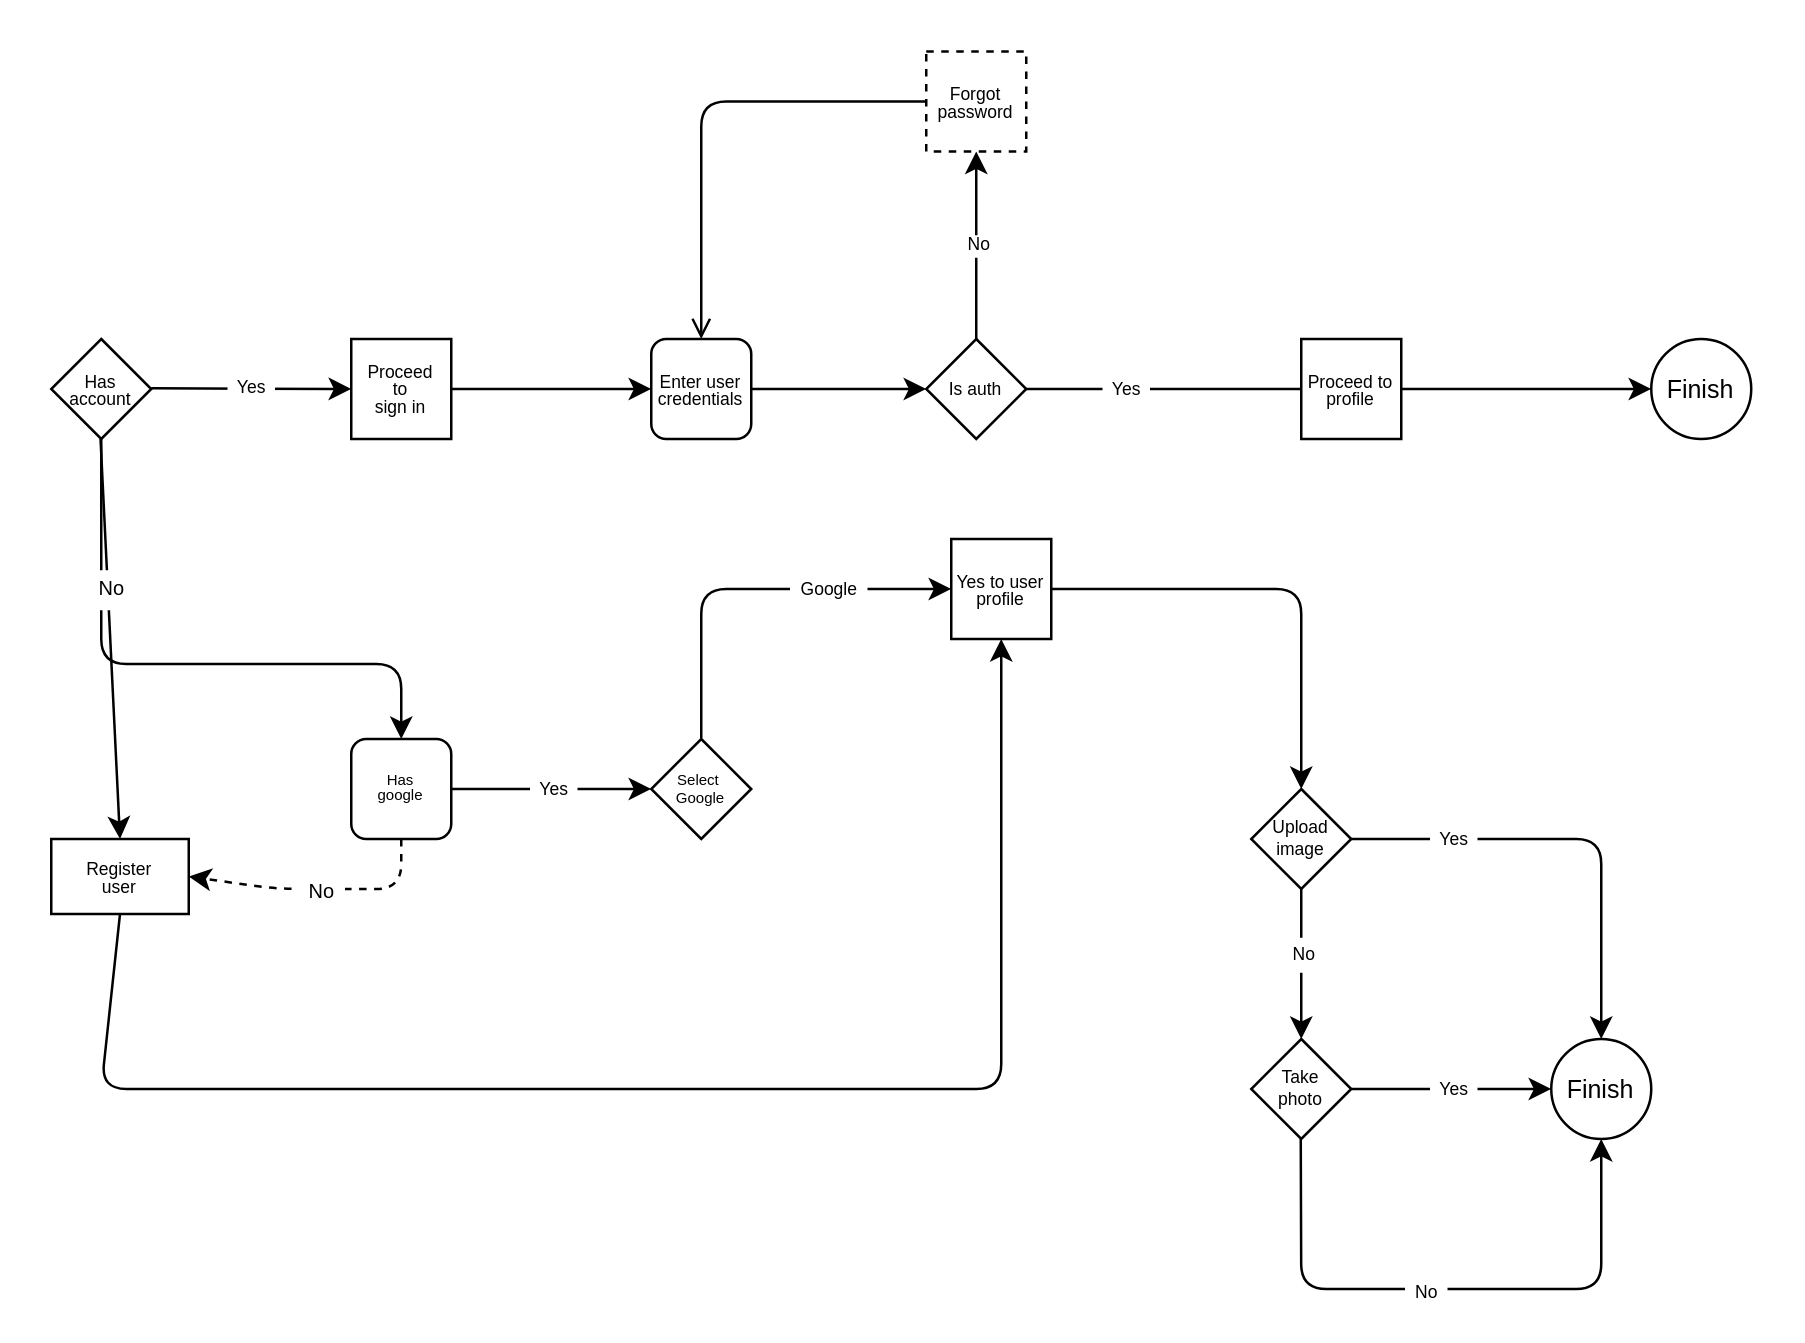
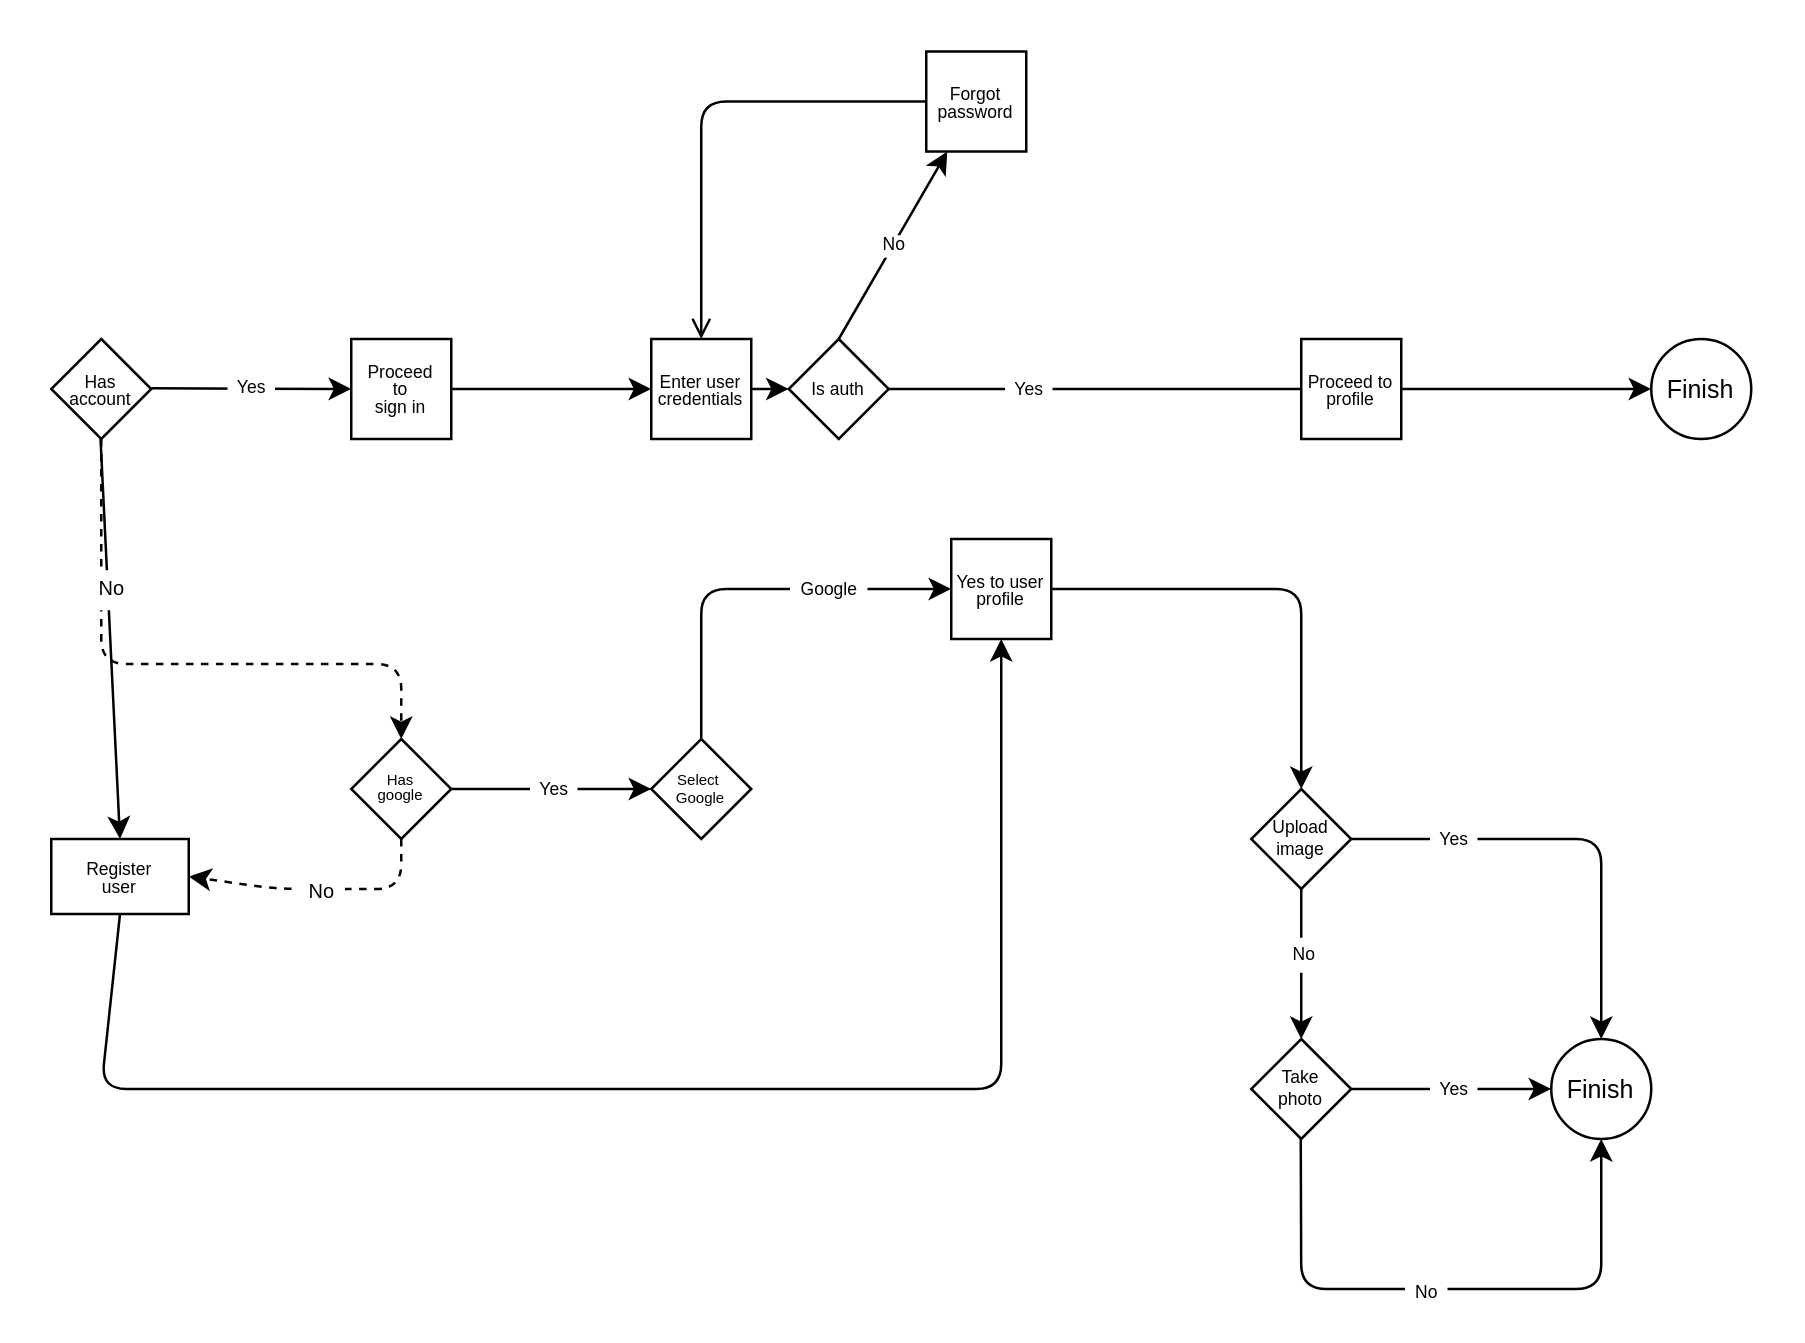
  <mxCell id="0" />
  <mxCell id="1" parent="0" />
- <mxCell id="2" style="edgeStyle=none;html=1;fontSize=8;entryX=0.5;entryY=0;entryDx=0;entryDy=0;" edge="1" parent="1" source="3" target="13"><mxGeometry relative="1" as="geometry"><mxPoint x="170" y="235" as="targetPoint" /><Array as="points"><mxPoint x="40" y="265" /><mxPoint x="160" y="265" /></Array></mxGeometry></mxCell>
+ <mxCell id="2" style="edgeStyle=none;html=1;fontSize=8;entryX=0.5;entryY=0;entryDx=0;entryDy=0;dashed=1;" edge="1" parent="1" source="3" target="13"><mxGeometry relative="1" as="geometry"><mxPoint x="170" y="235" as="targetPoint" /><Array as="points"><mxPoint x="40" y="265" /><mxPoint x="160" y="265" /></Array></mxGeometry></mxCell>
  <mxCell id="3" value="&lt;p style=&quot;line-height: 100%; font-size: 7px;&quot;&gt;&lt;font style=&quot;font-size: 7px;&quot;&gt;Has&lt;br&gt;account&lt;/font&gt;&lt;/p&gt;" style="rhombus;whiteSpace=wrap;html=1;" vertex="1" parent="1"><mxGeometry x="20" y="135" width="40" height="40" as="geometry" /></mxCell>
  <mxCell id="4" value="" style="edgeStyle=none;html=1;fontSize=8;startArrow=none;" edge="1" parent="1" source="42" target="6"><mxGeometry relative="1" as="geometry" /></mxCell>
  <mxCell id="5" value="&lt;p style=&quot;line-height: 100%;&quot;&gt;Proceed&lt;br&gt;to&lt;br&gt;sign in&lt;/p&gt;" style="whiteSpace=wrap;html=1;aspect=fixed;fontSize=7;" vertex="1" parent="1"><mxGeometry x="140" y="135" width="40" height="40" as="geometry" /></mxCell>
  <mxCell id="6" value="&lt;font style=&quot;font-size: 10px;&quot;&gt;Finish&lt;/font&gt;" style="ellipse;whiteSpace=wrap;html=1;aspect=fixed;fontSize=7;" vertex="1" parent="1"><mxGeometry x="660" y="135" width="40" height="40" as="geometry" /></mxCell>
  <mxCell id="7" value="" style="endArrow=classic;html=1;fontSize=8;" edge="1" parent="1"><mxGeometry relative="1" as="geometry"><mxPoint x="60" y="154.71" as="sourcePoint" /><mxPoint x="140" y="155" as="targetPoint" /></mxGeometry></mxCell>
  <mxCell id="8" value="&amp;nbsp; Yes&amp;nbsp;&amp;nbsp;" style="edgeLabel;resizable=0;html=1;align=center;verticalAlign=middle;fontSize=7;" connectable="0" vertex="1" parent="7"><mxGeometry relative="1" as="geometry" /></mxCell>
  <mxCell id="9" value="" style="edgeStyle=none;html=1;fontSize=8;exitX=0.5;exitY=1;exitDx=0;exitDy=0;entryX=0.5;entryY=1;entryDx=0;entryDy=0;" edge="1" parent="1" source="10" target="18"><mxGeometry relative="1" as="geometry"><Array as="points"><mxPoint x="40" y="435" /><mxPoint x="400" y="435" /></Array><mxPoint x="140" y="435" as="targetPoint" /></mxGeometry></mxCell>
  <mxCell id="10" value="&lt;p style=&quot;line-height: 100%; font-size: 7px;&quot;&gt;Register&lt;br&gt;user&lt;/p&gt;" style="whiteSpace=wrap;html=1;aspect=fixed;fontSize=8;" vertex="1" parent="1"><mxGeometry x="20" y="335" width="55" height="30" as="geometry" /></mxCell>
  <mxCell id="11" value="" style="endArrow=classic;html=1;fontSize=8;entryX=0.5;entryY=0;entryDx=0;entryDy=0;" edge="1" parent="1" target="10"><mxGeometry relative="1" as="geometry"><mxPoint x="39.71" y="175" as="sourcePoint" /><mxPoint x="39.71" y="235" as="targetPoint" /><Array as="points" /></mxGeometry></mxCell>
  <mxCell id="12" value="&lt;p style=&quot;line-height: 0%;&quot;&gt;&amp;nbsp;No&amp;nbsp;&lt;/p&gt;" style="edgeLabel;resizable=0;html=1;align=center;verticalAlign=middle;fontSize=8;spacingLeft=7;spacingRight=7;" connectable="0" vertex="1" parent="11"><mxGeometry relative="1" as="geometry"><mxPoint y="-20" as="offset" /></mxGeometry></mxCell>
- <mxCell id="13" value="&lt;p style=&quot;line-height: 90%; font-size: 6px;&quot;&gt;Has&lt;br&gt;google&lt;/p&gt;" style="whiteSpace=wrap;html=1;fontSize=8;rounded=1;" vertex="1" parent="1"><mxGeometry x="140" y="295" width="40" height="40" as="geometry" /></mxCell>
+ <mxCell id="13" value="&lt;p style=&quot;line-height: 90%; font-size: 6px;&quot;&gt;Has&lt;br&gt;google&lt;/p&gt;" style="rhombus;whiteSpace=wrap;html=1;fontSize=8;" vertex="1" parent="1"><mxGeometry x="140" y="295" width="40" height="40" as="geometry" /></mxCell>
  <mxCell id="14" value="&lt;p style=&quot;line-height: 10%; font-size: 6px;&quot;&gt;Select&amp;nbsp;&lt;/p&gt;&lt;p style=&quot;line-height: 10%; font-size: 6px;&quot;&gt;Google&lt;/p&gt;" style="rhombus;whiteSpace=wrap;html=1;fontSize=7;" vertex="1" parent="1"><mxGeometry x="260" y="295" width="40" height="40" as="geometry" /></mxCell>
  <mxCell id="15" value="" style="endArrow=classic;html=1;fontSize=6;entryX=0;entryY=0.5;entryDx=0;entryDy=0;exitX=1;exitY=0.5;exitDx=0;exitDy=0;" edge="1" parent="1" source="13" target="14"><mxGeometry relative="1" as="geometry"><mxPoint x="60" y="434.8" as="sourcePoint" /><mxPoint x="160" y="434.8" as="targetPoint" /><Array as="points"><mxPoint x="220" y="315" /></Array></mxGeometry></mxCell>
  <mxCell id="16" value="&amp;nbsp; Yes&amp;nbsp;&amp;nbsp;" style="edgeLabel;resizable=0;html=1;align=center;verticalAlign=middle;fontSize=7;" connectable="0" vertex="1" parent="15"><mxGeometry relative="1" as="geometry" /></mxCell>
  <mxCell id="17" value="" style="edgeStyle=none;html=1;fontSize=7;entryX=0.5;entryY=0;entryDx=0;entryDy=0;" edge="1" parent="1" source="18" target="23"><mxGeometry relative="1" as="geometry"><mxPoint x="500" y="235" as="targetPoint" /><Array as="points"><mxPoint x="520" y="235" /></Array></mxGeometry></mxCell>
  <mxCell id="18" value="&lt;p style=&quot;line-height: 100%;&quot;&gt;Yes to user profile&lt;/p&gt;" style="whiteSpace=wrap;html=1;aspect=fixed;fontSize=7;" vertex="1" parent="1"><mxGeometry x="380" y="215" width="40" height="40" as="geometry" /></mxCell>
  <mxCell id="19" value="" style="endArrow=classic;html=1;fontSize=7;entryX=0;entryY=0.5;entryDx=0;entryDy=0;" edge="1" parent="1" target="18"><mxGeometry relative="1" as="geometry"><mxPoint x="280" y="294.6" as="sourcePoint" /><mxPoint x="380" y="294.6" as="targetPoint" /><Array as="points"><mxPoint x="280" y="265" /><mxPoint x="280" y="235" /></Array></mxGeometry></mxCell>
  <mxCell id="20" value="&amp;nbsp; Google&amp;nbsp;&amp;nbsp;" style="edgeLabel;resizable=0;html=1;align=center;verticalAlign=middle;fontSize=7;" connectable="0" vertex="1" parent="19"><mxGeometry relative="1" as="geometry"><mxPoint x="30" as="offset" /></mxGeometry></mxCell>
  <mxCell id="21" value="" style="endArrow=classic;html=1;fontSize=8;exitX=0.5;exitY=1;exitDx=0;exitDy=0;entryX=1;entryY=0.5;entryDx=0;entryDy=0;dashed=1;" edge="1" parent="1" source="13" target="10"><mxGeometry relative="1" as="geometry"><mxPoint x="150" y="335" as="sourcePoint" /><mxPoint x="250" y="335" as="targetPoint" /><Array as="points"><mxPoint x="160" y="355" /><mxPoint x="110" y="355" /></Array></mxGeometry></mxCell>
  <mxCell id="22" value="&amp;nbsp; No&amp;nbsp;&amp;nbsp;" style="edgeLabel;resizable=0;html=1;align=center;verticalAlign=middle;fontSize=8;" connectable="0" vertex="1" parent="21"><mxGeometry relative="1" as="geometry"><mxPoint as="offset" /></mxGeometry></mxCell>
  <mxCell id="23" value="Upload&lt;br&gt;image" style="rhombus;whiteSpace=wrap;html=1;fontSize=7;" vertex="1" parent="1"><mxGeometry x="500" y="315" width="40" height="40" as="geometry" /></mxCell>
  <mxCell id="24" value="" style="endArrow=classic;html=1;fontSize=7;entryX=0.5;entryY=0;entryDx=0;entryDy=0;exitX=1;exitY=0.5;exitDx=0;exitDy=0;" edge="1" parent="1" source="23"><mxGeometry relative="1" as="geometry"><mxPoint x="540" y="354.71" as="sourcePoint" /><mxPoint x="640" y="415" as="targetPoint" /><Array as="points"><mxPoint x="640" y="335" /></Array></mxGeometry></mxCell>
  <mxCell id="25" value="&amp;nbsp; Yes&amp;nbsp;&amp;nbsp;" style="edgeLabel;resizable=0;html=1;align=center;verticalAlign=middle;fontSize=7;" connectable="0" vertex="1" parent="24"><mxGeometry relative="1" as="geometry"><mxPoint x="-50" as="offset" /></mxGeometry></mxCell>
  <mxCell id="26" value="" style="endArrow=classic;html=1;fontSize=7;exitX=0.5;exitY=1;exitDx=0;exitDy=0;entryX=0.5;entryY=0;entryDx=0;entryDy=0;" edge="1" parent="1" source="23" target="28"><mxGeometry relative="1" as="geometry"><mxPoint x="600" y="415" as="sourcePoint" /><mxPoint x="520" y="455" as="targetPoint" /></mxGeometry></mxCell>
  <mxCell id="27" value="&lt;p style=&quot;line-height: 0%;&quot;&gt;No&lt;/p&gt;" style="edgeLabel;resizable=0;html=1;align=center;verticalAlign=middle;fontSize=7;" connectable="0" vertex="1" parent="26"><mxGeometry relative="1" as="geometry"><mxPoint y="-5" as="offset" /></mxGeometry></mxCell>
  <mxCell id="28" value="Take&lt;br&gt;photo" style="rhombus;whiteSpace=wrap;html=1;fontSize=7;" vertex="1" parent="1"><mxGeometry x="500" y="415" width="40" height="40" as="geometry" /></mxCell>
  <mxCell id="29" value="" style="endArrow=classic;html=1;fontSize=7;entryX=0;entryY=0.5;entryDx=0;entryDy=0;exitX=1;exitY=0.5;exitDx=0;exitDy=0;" edge="1" parent="1" source="28"><mxGeometry relative="1" as="geometry"><mxPoint x="540" y="464.71" as="sourcePoint" /><mxPoint x="620" y="435" as="targetPoint" /><Array as="points" /></mxGeometry></mxCell>
  <mxCell id="30" value="&amp;nbsp; Yes&amp;nbsp;&amp;nbsp;" style="edgeLabel;resizable=0;html=1;align=center;verticalAlign=middle;fontSize=7;" connectable="0" vertex="1" parent="29"><mxGeometry relative="1" as="geometry"><mxPoint as="offset" /></mxGeometry></mxCell>
  <mxCell id="31" value="" style="endArrow=classic;html=1;fontSize=7;exitX=0.5;exitY=1;exitDx=0;exitDy=0;entryX=0.5;entryY=1;entryDx=0;entryDy=0;" edge="1" parent="1" target="33"><mxGeometry relative="1" as="geometry"><mxPoint x="519.8" y="455" as="sourcePoint" /><mxPoint x="620" y="515" as="targetPoint" /><Array as="points"><mxPoint x="520" y="515" /><mxPoint x="640" y="515" /></Array></mxGeometry></mxCell>
  <mxCell id="32" value="&lt;p style=&quot;line-height: 0%;&quot;&gt;&amp;nbsp; No&amp;nbsp;&amp;nbsp;&lt;/p&gt;" style="edgeLabel;resizable=0;html=1;align=center;verticalAlign=middle;fontSize=7;" connectable="0" vertex="1" parent="31"><mxGeometry relative="1" as="geometry"><mxPoint x="-10" as="offset" /></mxGeometry></mxCell>
  <mxCell id="33" value="&lt;font style=&quot;font-size: 10px;&quot;&gt;Finish&lt;/font&gt;" style="ellipse;whiteSpace=wrap;html=1;aspect=fixed;fontSize=7;" vertex="1" parent="1"><mxGeometry x="620" y="415" width="40" height="40" as="geometry" /></mxCell>
  <mxCell id="34" value="" style="edgeStyle=none;html=1;fontSize=8;endArrow=classic;endFill=1;" edge="1" parent="1" source="5" target="35"><mxGeometry relative="1" as="geometry"><mxPoint x="180" y="155" as="sourcePoint" /><mxPoint x="450" y="155" as="targetPoint" /></mxGeometry></mxCell>
- <mxCell id="35" value="&lt;p style=&quot;line-height: 100%;&quot;&gt;Enter user credentials&lt;/p&gt;" style="whiteSpace=wrap;html=1;aspect=fixed;fontSize=7;rounded=1;" vertex="1" parent="1"><mxGeometry x="260" y="135" width="40" height="40" as="geometry" /></mxCell>
+ <mxCell id="35" value="&lt;p style=&quot;line-height: 100%;&quot;&gt;Enter user credentials&lt;/p&gt;" style="whiteSpace=wrap;html=1;aspect=fixed;fontSize=7;" vertex="1" parent="1"><mxGeometry x="260" y="135" width="40" height="40" as="geometry" /></mxCell>
  <mxCell id="36" value="" style="edgeStyle=none;html=1;fontSize=8;startArrow=none;endArrow=classic;endFill=1;" edge="1" parent="1" source="35" target="39"><mxGeometry relative="1" as="geometry"><mxPoint x="320" y="155" as="sourcePoint" /><mxPoint x="450" y="155" as="targetPoint" /></mxGeometry></mxCell>
  <mxCell id="37" style="edgeStyle=none;html=1;exitX=0.5;exitY=0;exitDx=0;exitDy=0;fontSize=7;endArrow=classic;endFill=1;" edge="1" parent="1" source="39" target="44"><mxGeometry relative="1" as="geometry" /></mxCell>
  <mxCell id="38" value="No" style="edgeLabel;html=1;align=center;verticalAlign=middle;resizable=0;points=[];fontSize=7;" vertex="1" connectable="0" parent="37"><mxGeometry relative="1" as="geometry"><mxPoint as="offset" /></mxGeometry></mxCell>
- <mxCell id="39" value="&lt;p style=&quot;line-height: 100%; font-size: 7px;&quot;&gt;Is auth&lt;/p&gt;" style="rhombus;whiteSpace=wrap;html=1;" vertex="1" parent="1"><mxGeometry x="370" y="135" width="40" height="40" as="geometry" /></mxCell>
+ <mxCell id="39" value="&lt;p style=&quot;line-height: 100%; font-size: 7px;&quot;&gt;Is auth&lt;/p&gt;" style="rhombus;whiteSpace=wrap;html=1;" vertex="1" parent="1"><mxGeometry x="315" y="135" width="40" height="40" as="geometry" /></mxCell>
  <mxCell id="40" value="" style="edgeStyle=none;html=1;fontSize=8;startArrow=none;endArrow=none;" edge="1" parent="1" source="39" target="42"><mxGeometry relative="1" as="geometry"><mxPoint x="410" y="155" as="sourcePoint" /><mxPoint x="660" y="155" as="targetPoint" /></mxGeometry></mxCell>
  <mxCell id="41" value="&lt;font style=&quot;font-size: 7px;&quot;&gt;&amp;nbsp; Yes&amp;nbsp;&amp;nbsp;&lt;/font&gt;" style="edgeLabel;html=1;align=center;verticalAlign=middle;resizable=0;points=[];" vertex="1" connectable="0" parent="40"><mxGeometry x="-0.421" y="1" relative="1" as="geometry"><mxPoint x="7" y="-1" as="offset" /></mxGeometry></mxCell>
  <mxCell id="42" value="&lt;p style=&quot;line-height: 100%;&quot;&gt;Proceed to profile&lt;/p&gt;" style="whiteSpace=wrap;html=1;aspect=fixed;fontSize=7;" vertex="1" parent="1"><mxGeometry x="520" y="135" width="40" height="40" as="geometry" /></mxCell>
  <mxCell id="43" style="edgeStyle=none;html=1;exitX=0;exitY=0.5;exitDx=0;exitDy=0;entryX=0.5;entryY=0;entryDx=0;entryDy=0;fontSize=7;endArrow=open;endFill=1;" edge="1" parent="1" source="44" target="35"><mxGeometry relative="1" as="geometry"><Array as="points"><mxPoint x="280" y="40" /></Array></mxGeometry></mxCell>
- <mxCell id="44" value="&lt;p style=&quot;line-height: 100%;&quot;&gt;Forgot password&lt;/p&gt;" style="whiteSpace=wrap;html=1;aspect=fixed;fontSize=7;dashed=1;" vertex="1" parent="1"><mxGeometry x="370" y="20" width="40" height="40" as="geometry" /></mxCell>
+ <mxCell id="44" value="&lt;p style=&quot;line-height: 100%;&quot;&gt;Forgot password&lt;/p&gt;" style="whiteSpace=wrap;html=1;aspect=fixed;fontSize=7;" vertex="1" parent="1"><mxGeometry x="370" y="20" width="40" height="40" as="geometry" /></mxCell>
